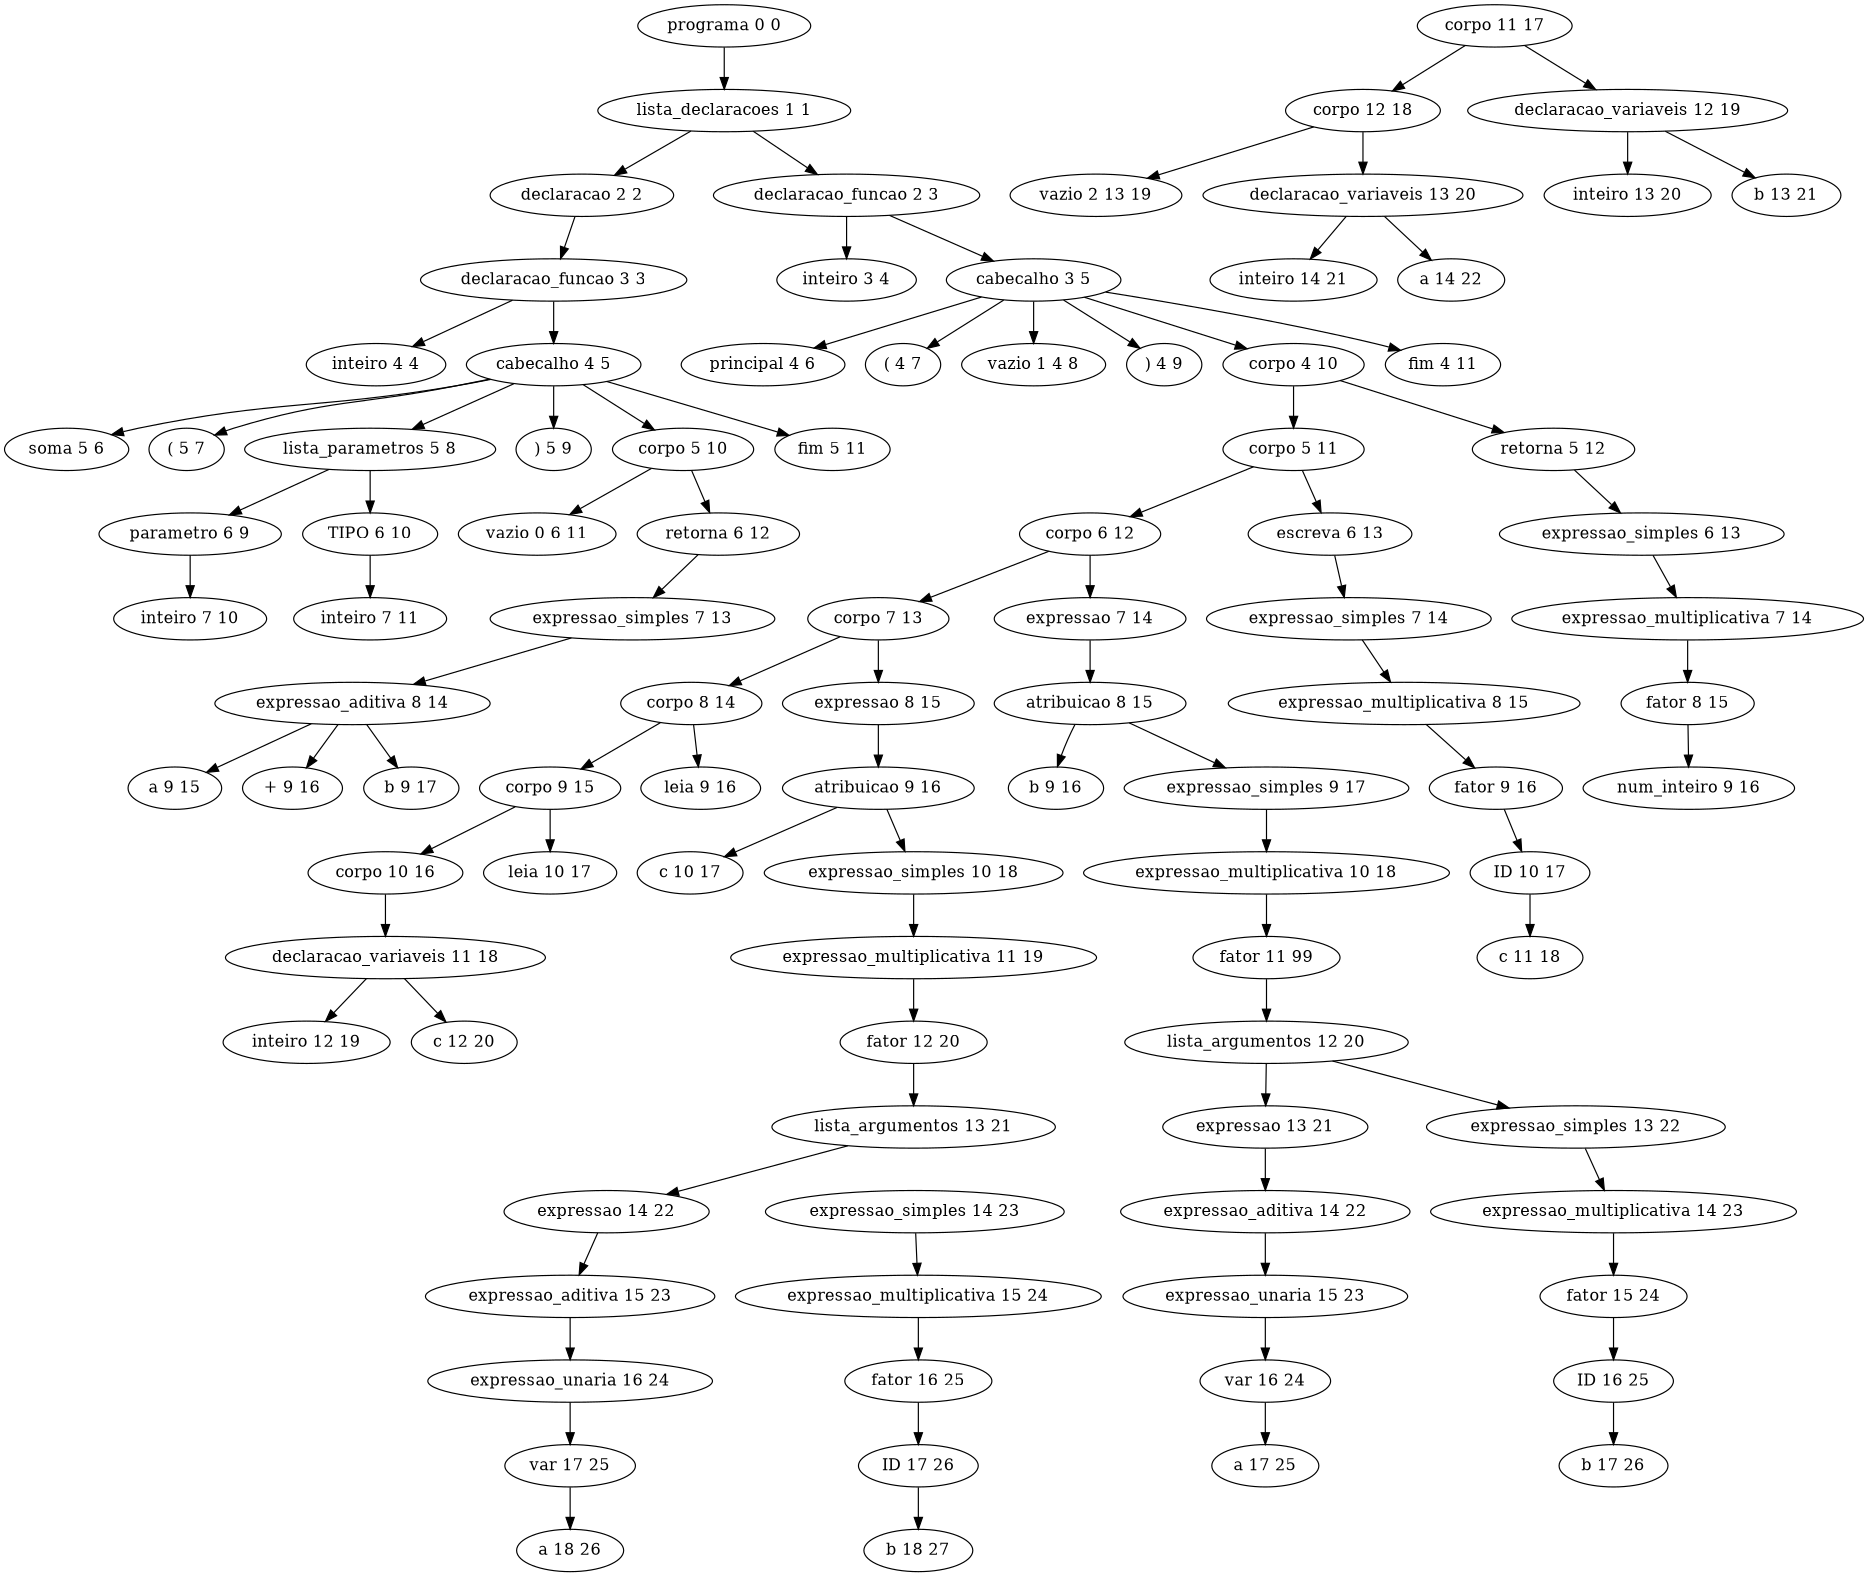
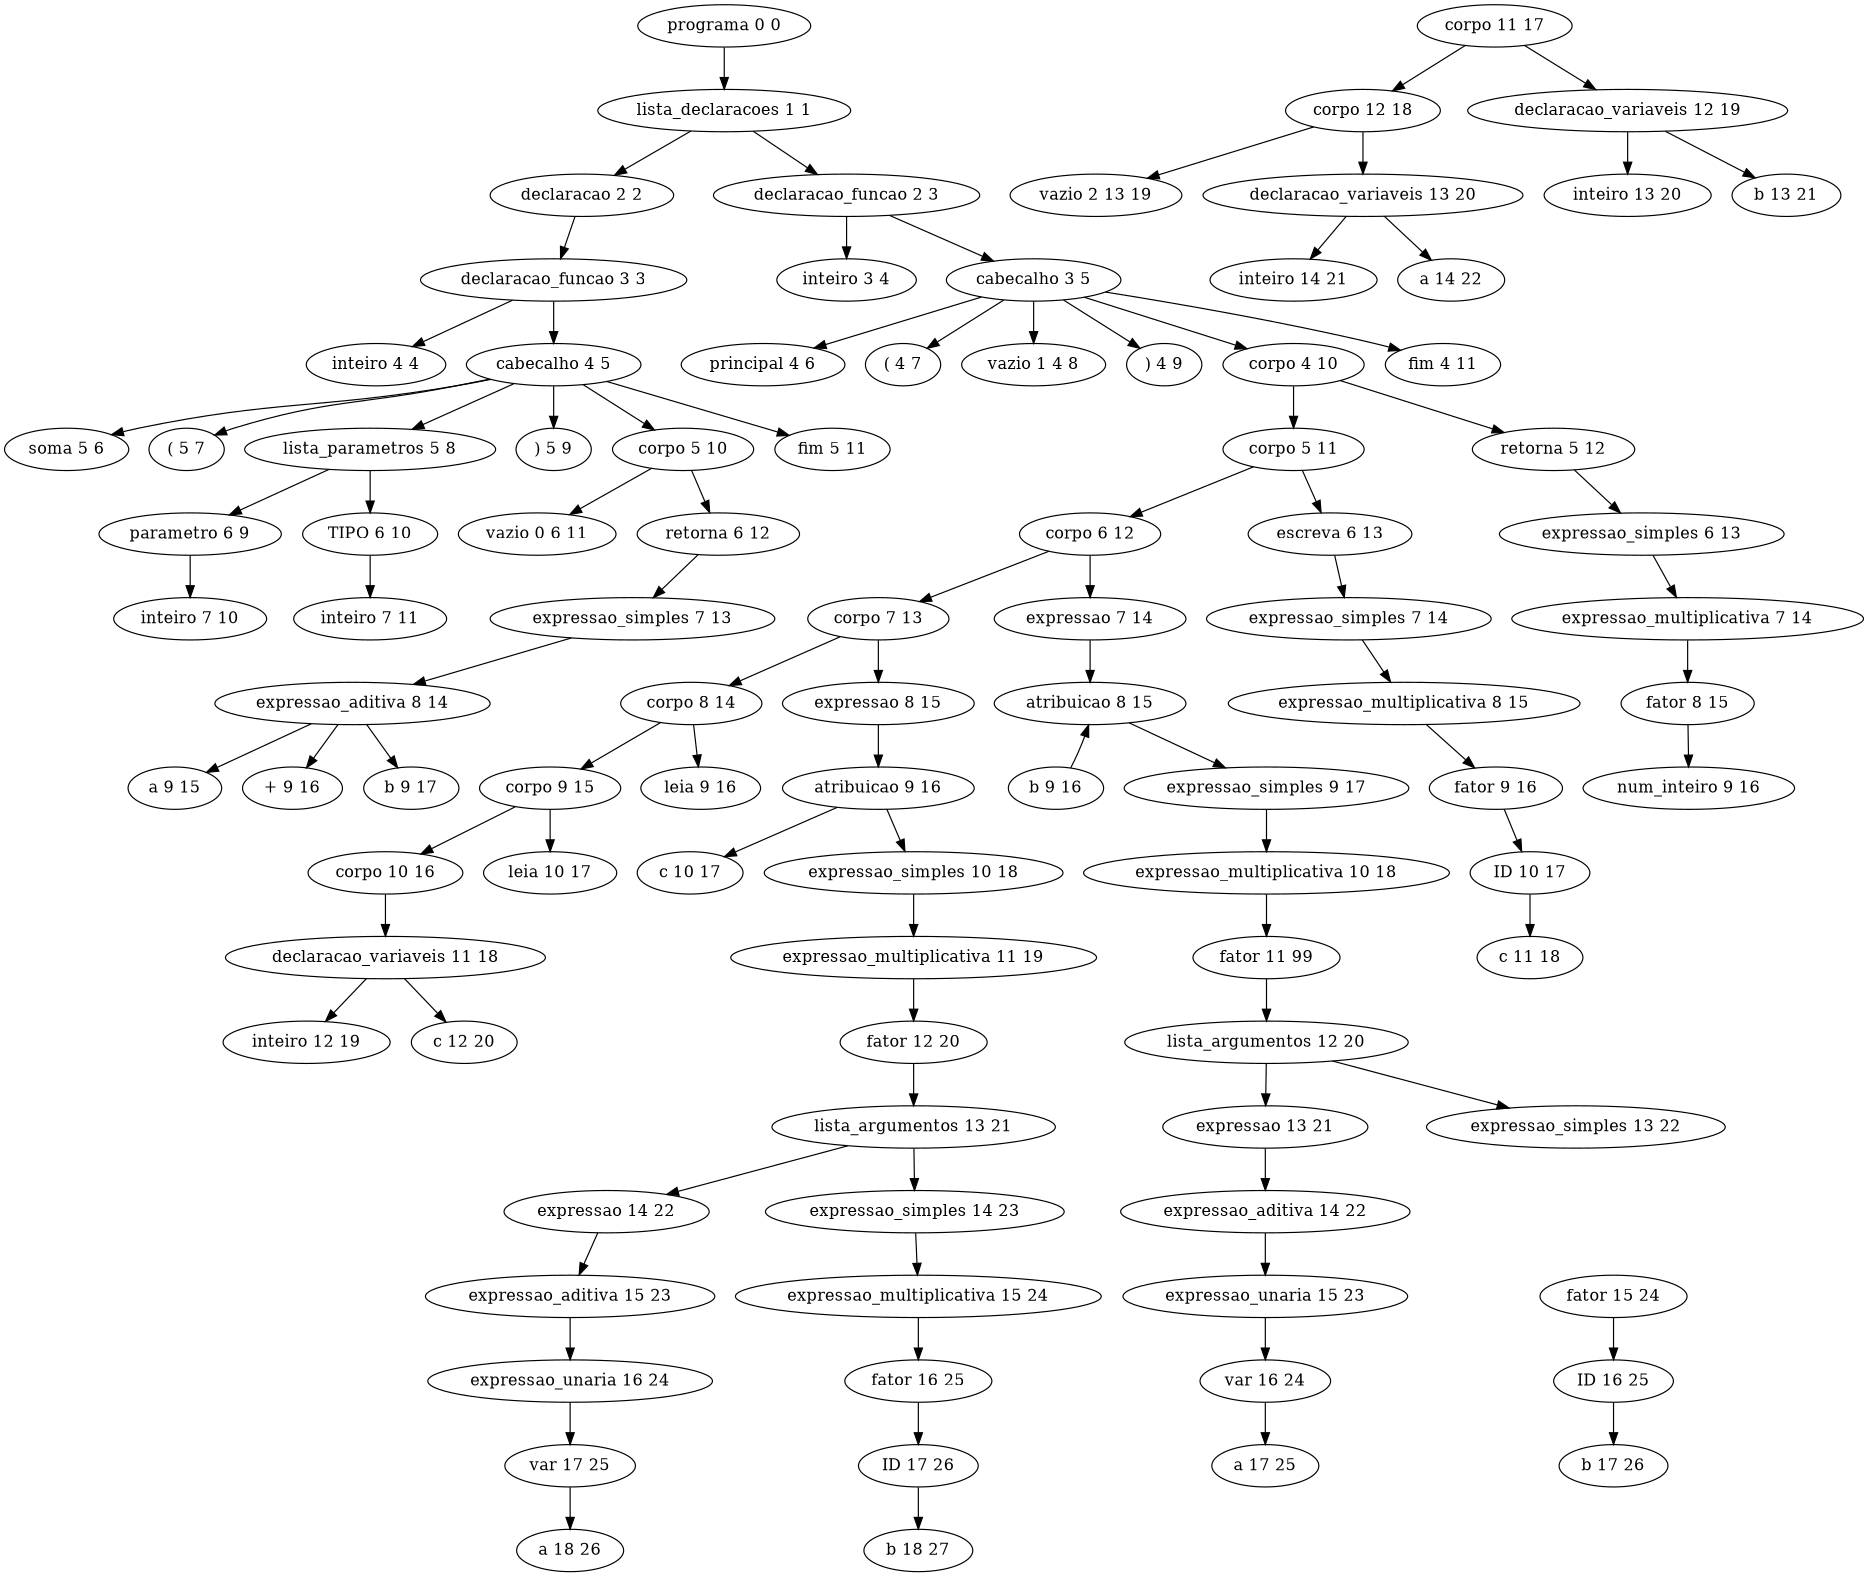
  digraph {
    "programa 0 0"
    "lista_declaracoes 1 1"
    "declaracao 2 2"
    "declaracao_funcao 2 3"
    "declaracao_funcao 3 3"
    "inteiro 3 4"
    "cabecalho 3 5"
    "inteiro 4 4"
    "cabecalho 4 5"
    "soma 5 6"
    "( 5 7"
    "lista_parametros 5 8"
    ") 5 9"
    "corpo 5 10"
    "fim 5 11"
    "parametro 6 9"
    "TIPO 6 10"
    "vazio 0 6 11"
    "retorna 6 12"
    "inteiro 7 10"
    "inteiro 7 11"
    "expressao_simples 7 13"
    "expressao_aditiva 8 14"
    "a 9 15"
    "+ 9 16"
    "b 9 17"
    "principal 4 6"
    "( 4 7"
    "vazio 1 4 8"
    ") 4 9"
    "corpo 4 10"
    "fim 4 11"
    "corpo 5 11"
    "retorna 5 12"
    "corpo 6 12"
    "escreva 6 13"
    "expressao_simples 6 13"
    "corpo 7 13"
    "expressao 7 14"
    "expressao_simples 7 14"
    "corpo 8 14"
    "expressao 8 15"
    "atribuicao 8 15"
    "corpo 9 15"
    "leia 9 16"
    "atribuicao 9 16"
    "corpo 10 16"
    "leia 10 17"
    "declaracao_variaveis 11 18"
    "corpo 11 17"
    "corpo 12 18"
    "declaracao_variaveis 12 19"
    "inteiro 12 19"
    "c 12 20"
    "vazio 2 13 19"
    "declaracao_variaveis 13 20"
    "inteiro 13 20"
    "b 13 21"
    "inteiro 14 21"
    "a 14 22"
    "c 10 17"
    "expressao_simples 10 18"
    "expressao_multiplicativa 11 19"
    "fator 12 20"
    "lista_argumentos 13 21"
    "expressao 14 22"
    "expressao_simples 14 23"
    "expressao_aditiva 15 23"
    "expressao_multiplicativa 15 24"
    "expressao_unaria 16 24"
    "var 17 25"
    "a 18 26"
    "fator 16 25"
    "ID 17 26"
    "b 18 27"
    "b 9 16"
    "expressao_simples 9 17"
    "expressao_multiplicativa 10 18"
    n79 [label="fator 11 99"]
    "lista_argumentos 12 20"
    "expressao 13 21"
    "expressao_simples 13 22"
    "expressao_aditiva 14 22"
-   "expressao_multiplicativa 14 23"
    "expressao_unaria 15 23"
    "var 16 24"
    "a 17 25"
    "fator 15 24"
    "ID 16 25"
    "b 17 26"
    "expressao_multiplicativa 8 15"
    "fator 9 16"
    "ID 10 17"
    "c 11 18"
    "expressao_multiplicativa 7 14"
    "fator 8 15"
    "num_inteiro 9 16"
    "programa 0 0" -> "lista_declaracoes 1 1"
    "lista_declaracoes 1 1" -> "declaracao 2 2"
    "lista_declaracoes 1 1" -> "declaracao_funcao 2 3"
    "declaracao 2 2" -> "declaracao_funcao 3 3"
    "declaracao_funcao 2 3" -> "inteiro 3 4"
    "declaracao_funcao 2 3" -> "cabecalho 3 5"
    "declaracao_funcao 3 3" -> "inteiro 4 4"
    "declaracao_funcao 3 3" -> "cabecalho 4 5"
    "cabecalho 3 5" -> "principal 4 6"
    "cabecalho 3 5" -> "( 4 7"
    "cabecalho 3 5" -> "vazio 1 4 8"
    "cabecalho 3 5" -> ") 4 9"
    "cabecalho 3 5" -> "corpo 4 10"
    "cabecalho 3 5" -> "fim 4 11"
    "cabecalho 4 5" -> "soma 5 6"
    "cabecalho 4 5" -> "( 5 7"
    "cabecalho 4 5" -> "lista_parametros 5 8"
    "cabecalho 4 5" -> ") 5 9"
    "cabecalho 4 5" -> "corpo 5 10"
    "cabecalho 4 5" -> "fim 5 11"
    "lista_parametros 5 8" -> "parametro 6 9"
    "lista_parametros 5 8" -> "TIPO 6 10"
    "corpo 5 10" -> "vazio 0 6 11"
    "corpo 5 10" -> "retorna 6 12"
    "parametro 6 9" -> "inteiro 7 10"
    "TIPO 6 10" -> "inteiro 7 11"
    "retorna 6 12" -> "expressao_simples 7 13"
    "expressao_simples 7 13" -> "expressao_aditiva 8 14"
    "expressao_aditiva 8 14" -> "a 9 15"
    "expressao_aditiva 8 14" -> "+ 9 16"
    "expressao_aditiva 8 14" -> "b 9 17"
    "corpo 4 10" -> "corpo 5 11"
    "corpo 4 10" -> "retorna 5 12"
    "corpo 5 11" -> "corpo 6 12"
    "corpo 5 11" -> "escreva 6 13"
    "retorna 5 12" -> "expressao_simples 6 13"
    "corpo 6 12" -> "corpo 7 13"
    "corpo 6 12" -> "expressao 7 14"
    "escreva 6 13" -> "expressao_simples 7 14"
    "expressao_simples 6 13" -> "expressao_multiplicativa 7 14"
    "corpo 7 13" -> "corpo 8 14"
    "corpo 7 13" -> "expressao 8 15"
    "expressao 7 14" -> "atribuicao 8 15"
    "expressao_simples 7 14" -> "expressao_multiplicativa 8 15"
    "corpo 8 14" -> "corpo 9 15"
    "corpo 8 14" -> "leia 9 16"
    "expressao 8 15" -> "atribuicao 9 16"
-   "atribuicao 8 15" -> "b 9 16"
+   "b 9 16" -> "atribuicao 8 15"
    "atribuicao 8 15" -> "expressao_simples 9 17"
    "corpo 9 15" -> "corpo 10 16"
    "corpo 9 15" -> "leia 10 17"
    "atribuicao 9 16" -> "c 10 17"
    "atribuicao 9 16" -> "expressao_simples 10 18"
    "corpo 10 16" -> "declaracao_variaveis 11 18"
    "declaracao_variaveis 11 18" -> "inteiro 12 19"
    "declaracao_variaveis 11 18" -> "c 12 20"
    "corpo 11 17" -> "corpo 12 18"
    "corpo 11 17" -> "declaracao_variaveis 12 19"
    "corpo 12 18" -> "vazio 2 13 19"
    "corpo 12 18" -> "declaracao_variaveis 13 20"
    "declaracao_variaveis 12 19" -> "inteiro 13 20"
    "declaracao_variaveis 12 19" -> "b 13 21"
    "declaracao_variaveis 13 20" -> "inteiro 14 21"
    "declaracao_variaveis 13 20" -> "a 14 22"
    "expressao_simples 10 18" -> "expressao_multiplicativa 11 19"
    "expressao_multiplicativa 11 19" -> "fator 12 20"
    "fator 12 20" -> "lista_argumentos 13 21"
    "lista_argumentos 13 21" -> "expressao 14 22"
+   "lista_argumentos 13 21" -> "expressao_simples 14 23"
    "expressao 14 22" -> "expressao_aditiva 15 23"
    "expressao_simples 14 23" -> "expressao_multiplicativa 15 24"
    "expressao_aditiva 15 23" -> "expressao_unaria 16 24"
    "expressao_multiplicativa 15 24" -> "fator 16 25"
    "expressao_unaria 16 24" -> "var 17 25"
    "var 17 25" -> "a 18 26"
    "fator 16 25" -> "ID 17 26"
    "ID 17 26" -> "b 18 27"
    "expressao_simples 9 17" -> "expressao_multiplicativa 10 18"
    "expressao_multiplicativa 10 18" -> n79
    n79 -> "lista_argumentos 12 20"
    "lista_argumentos 12 20" -> "expressao 13 21"
    "lista_argumentos 12 20" -> "expressao_simples 13 22"
    "expressao 13 21" -> "expressao_aditiva 14 22"
-   "expressao_simples 13 22" -> "expressao_multiplicativa 14 23"
    "expressao_aditiva 14 22" -> "expressao_unaria 15 23"
-   "expressao_multiplicativa 14 23" -> "fator 15 24"
    "expressao_unaria 15 23" -> "var 16 24"
    "var 16 24" -> "a 17 25"
    "fator 15 24" -> "ID 16 25"
    "ID 16 25" -> "b 17 26"
    "expressao_multiplicativa 8 15" -> "fator 9 16"
    "fator 9 16" -> "ID 10 17"
    "ID 10 17" -> "c 11 18"
    "expressao_multiplicativa 7 14" -> "fator 8 15"
    "fator 8 15" -> "num_inteiro 9 16"
  }
